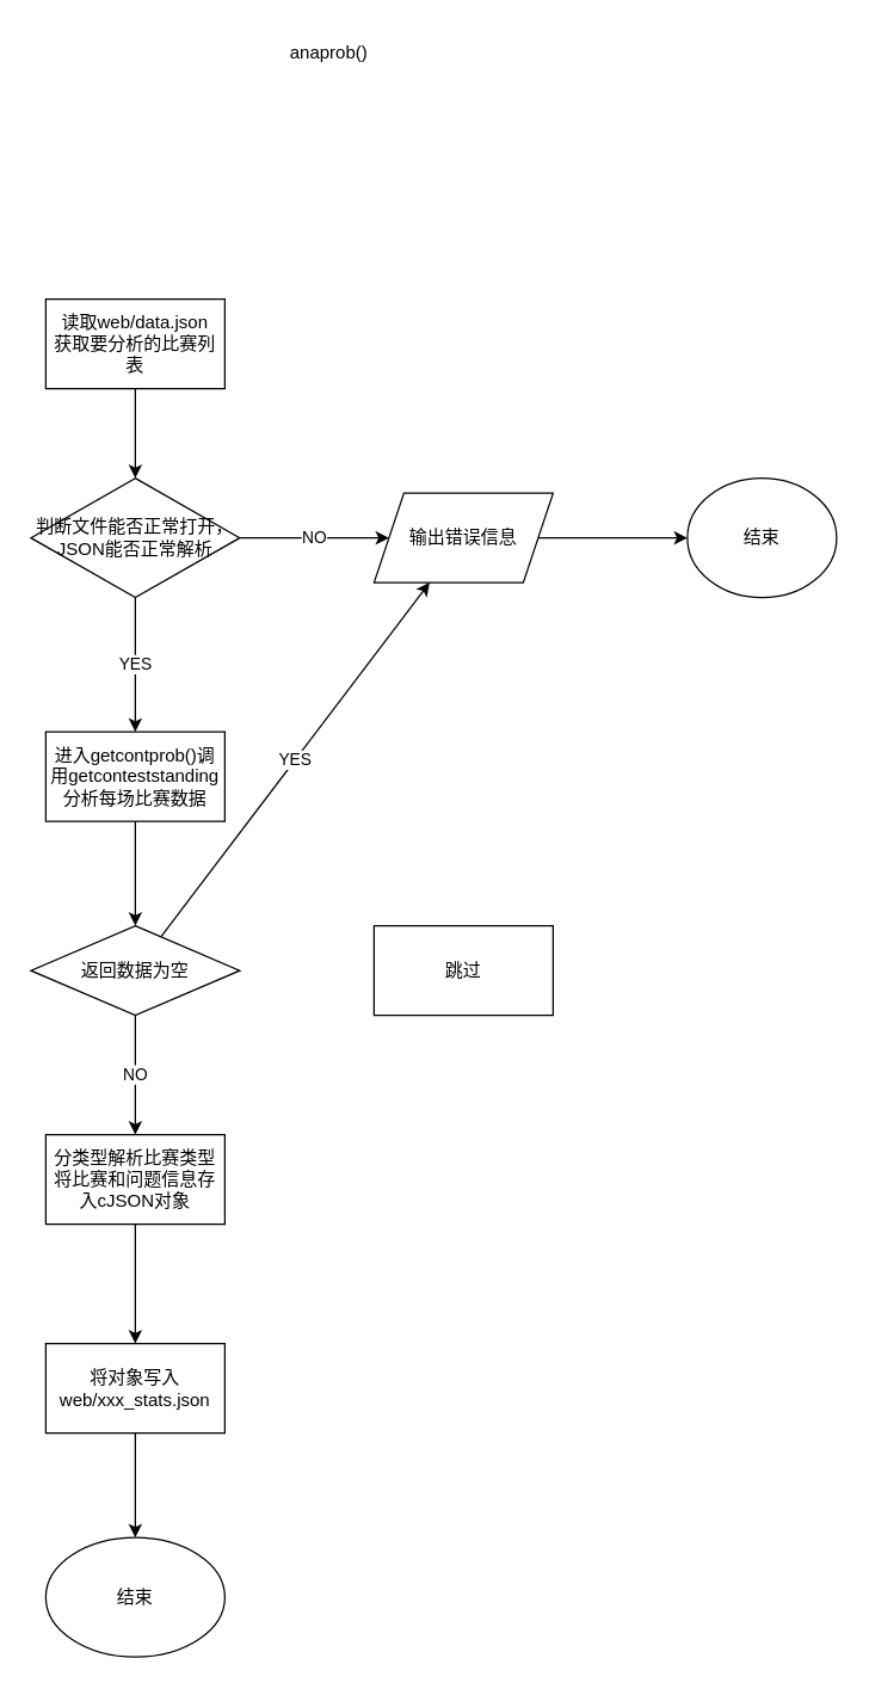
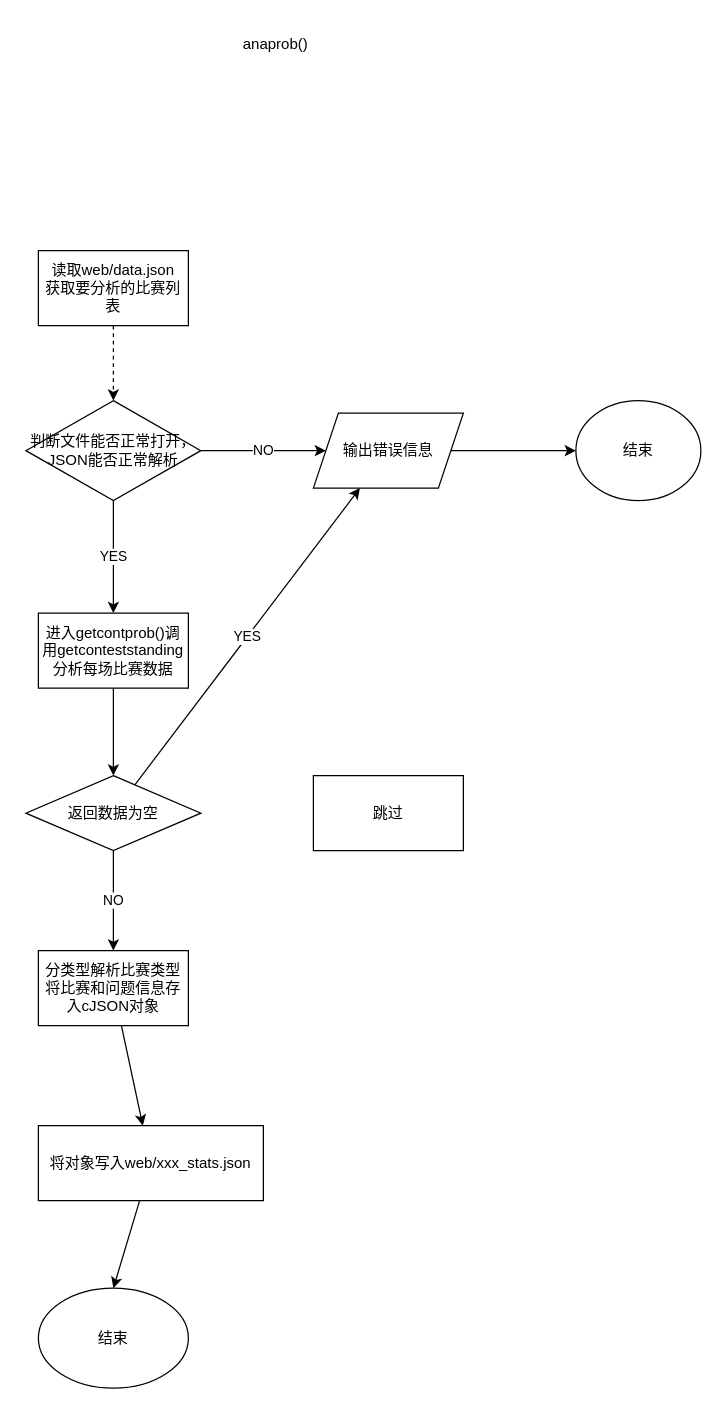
  <mxCell id="0" />
  <mxCell id="1" parent="0" />
  <mxCell id="2" value="" style="edgeStyle=none;html=1;" edge="1" parent="1" source="5"><mxGeometry relative="1" as="geometry"><mxPoint x="90" y="230" as="targetPoint" /></mxGeometry></mxCell>
  <mxCell id="3" value="anaprob()" style="text;html=1;align=center;verticalAlign=middle;whiteSpace=wrap;rounded=0;" vertex="1" parent="1"><mxGeometry x="190" y="20" width="60" height="30" as="geometry" /></mxCell>
- <mxCell id="4" value="" style="edgeStyle=none;html=1;" edge="1" parent="1" source="5" target="8"><mxGeometry relative="1" as="geometry" /></mxCell>
+ <mxCell id="4" value="" style="edgeStyle=none;html=1;dashed=1;" edge="1" parent="1" source="5" target="8"><mxGeometry relative="1" as="geometry" /></mxCell>
  <mxCell id="5" value="&lt;span style=&quot;color: rgb(0, 0, 0);&quot;&gt;读取web/data.json&lt;/span&gt;&lt;br&gt;&lt;span style=&quot;color: rgb(0, 0, 0);&quot;&gt;获取要分析的比赛列表&lt;/span&gt;" style="rounded=0;whiteSpace=wrap;html=1;" vertex="1" parent="1"><mxGeometry x="30" y="200" width="120" height="60" as="geometry" /></mxCell>
  <mxCell id="6" value="NO" style="edgeStyle=none;html=1;" edge="1" parent="1" source="8" target="10"><mxGeometry relative="1" as="geometry" /></mxCell>
  <mxCell id="7" value="YES" style="edgeStyle=none;html=1;" edge="1" parent="1" source="8" target="13"><mxGeometry relative="1" as="geometry" /></mxCell>
  <mxCell id="8" value="判断文件能否正常打开，JSON能否正常解析" style="rhombus;whiteSpace=wrap;html=1;rounded=0;" vertex="1" parent="1"><mxGeometry x="20" y="320" width="140" height="80" as="geometry" /></mxCell>
  <mxCell id="9" value="" style="edgeStyle=none;html=1;" edge="1" parent="1" source="10" target="11"><mxGeometry relative="1" as="geometry" /></mxCell>
  <mxCell id="10" value="输出错误信息" style="shape=parallelogram;perimeter=parallelogramPerimeter;whiteSpace=wrap;html=1;fixedSize=1;rounded=0;" vertex="1" parent="1"><mxGeometry x="250" y="330" width="120" height="60" as="geometry" /></mxCell>
  <mxCell id="11" value="结束" style="ellipse;whiteSpace=wrap;html=1;rounded=0;" vertex="1" parent="1"><mxGeometry x="460" y="320" width="100" height="80" as="geometry" /></mxCell>
  <mxCell id="12" value="" style="edgeStyle=none;html=1;" edge="1" parent="1" source="13" target="16"><mxGeometry relative="1" as="geometry" /></mxCell>
  <mxCell id="13" value="进入getcontprob()调用getconteststanding分析每场比赛数据" style="whiteSpace=wrap;html=1;rounded=0;" vertex="1" parent="1"><mxGeometry x="30" y="490" width="120" height="60" as="geometry" /></mxCell>
  <mxCell id="14" value="YES" style="edgeStyle=none;html=1;" edge="1" parent="1" source="16" target="10"><mxGeometry relative="1" as="geometry" /></mxCell>
  <mxCell id="15" value="NO" style="edgeStyle=none;html=1;" edge="1" parent="1" source="16" target="19"><mxGeometry relative="1" as="geometry" /></mxCell>
  <mxCell id="16" value="返回数据为空" style="rhombus;whiteSpace=wrap;html=1;rounded=0;" vertex="1" parent="1"><mxGeometry x="20" y="620" width="140" height="60" as="geometry" /></mxCell>
  <mxCell id="17" value="跳过" style="rounded=0;whiteSpace=wrap;html=1;" vertex="1" parent="1"><mxGeometry x="250" y="620" width="120" height="60" as="geometry" /></mxCell>
  <mxCell id="18" value="" style="edgeStyle=none;html=1;" edge="1" parent="1" source="19" target="21"><mxGeometry relative="1" as="geometry" /></mxCell>
  <mxCell id="19" value="分类型解析比赛类型&lt;br&gt;将比赛和问题信息存入cJSON对象" style="whiteSpace=wrap;html=1;rounded=0;" vertex="1" parent="1"><mxGeometry x="30" y="760" width="120" height="60" as="geometry" /></mxCell>
  <mxCell id="20" value="" style="edgeStyle=none;html=1;" edge="1" parent="1" source="21"><mxGeometry relative="1" as="geometry"><mxPoint x="90" y="1030" as="targetPoint" /></mxGeometry></mxCell>
- <mxCell id="21" value="将对象写入web/xxx_stats.json" style="whiteSpace=wrap;html=1;rounded=0;" vertex="1" parent="1"><mxGeometry x="30" y="900" width="120" height="60" as="geometry" /></mxCell>
+ <mxCell id="21" value="将对象写入web/xxx_stats.json" style="whiteSpace=wrap;html=1;rounded=0;" vertex="1" parent="1"><mxGeometry x="30" y="900" width="180" height="60" as="geometry" /></mxCell>
  <mxCell id="22" value="结束" style="ellipse;whiteSpace=wrap;html=1;" vertex="1" parent="1"><mxGeometry x="30" y="1030" width="120" height="80" as="geometry" /></mxCell>
